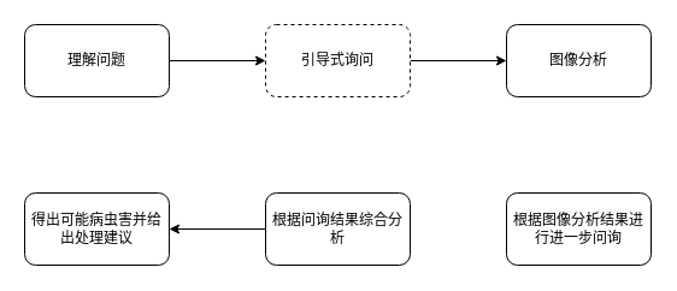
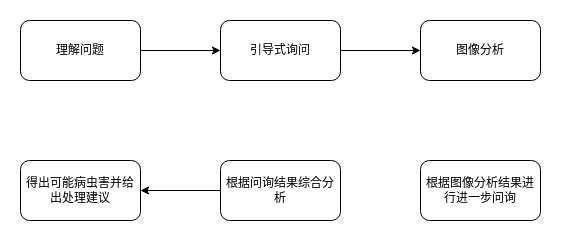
  <mxCell id="0" />
  <mxCell id="1" parent="0" />
  <mxCell id="2" value="" style="edgeStyle=orthogonalEdgeStyle;rounded=0;orthogonalLoop=1;jettySize=auto;html=1;" edge="1" parent="1" source="3" target="5"><mxGeometry relative="1" as="geometry" /></mxCell>
  <mxCell id="3" value="理解问题" style="rounded=1;whiteSpace=wrap;html=1;" vertex="1" parent="1"><mxGeometry x="20" y="20" width="120" height="60" as="geometry" /></mxCell>
  <mxCell id="4" value="" style="edgeStyle=orthogonalEdgeStyle;rounded=0;orthogonalLoop=1;jettySize=auto;html=1;" edge="1" parent="1" source="5" target="6"><mxGeometry relative="1" as="geometry" /></mxCell>
- <mxCell id="5" value="引导式询问" style="whiteSpace=wrap;html=1;rounded=1;dashed=1;" vertex="1" parent="1"><mxGeometry x="220" y="20" width="120" height="60" as="geometry" /></mxCell>
+ <mxCell id="5" value="引导式询问" style="whiteSpace=wrap;html=1;rounded=1;" vertex="1" parent="1"><mxGeometry x="220" y="20" width="120" height="60" as="geometry" /></mxCell>
  <mxCell id="6" value="图像分析" style="whiteSpace=wrap;html=1;rounded=1;" vertex="1" parent="1"><mxGeometry x="420" y="20" width="120" height="60" as="geometry" /></mxCell>
  <mxCell id="7" value="根据图像分析结果进行进一步问询" style="whiteSpace=wrap;html=1;rounded=1;" vertex="1" parent="1"><mxGeometry x="420" y="160" width="120" height="60" as="geometry" /></mxCell>
  <mxCell id="8" value="" style="edgeStyle=orthogonalEdgeStyle;rounded=0;orthogonalLoop=1;jettySize=auto;html=1;" edge="1" parent="1" source="9" target="10"><mxGeometry relative="1" as="geometry" /></mxCell>
  <mxCell id="9" value="根据问询结果综合分析" style="whiteSpace=wrap;html=1;rounded=1;" vertex="1" parent="1"><mxGeometry x="220" y="160" width="120" height="60" as="geometry" /></mxCell>
  <mxCell id="10" value="得出可能病虫害并给出处理建议" style="whiteSpace=wrap;html=1;rounded=1;" vertex="1" parent="1"><mxGeometry x="20" y="160" width="120" height="60" as="geometry" /></mxCell>
